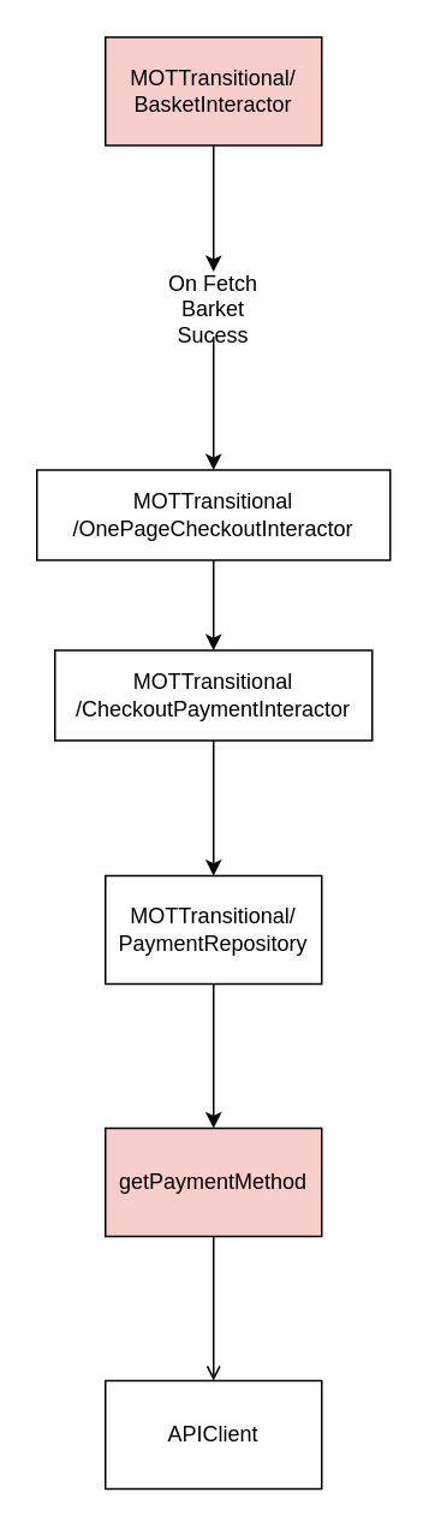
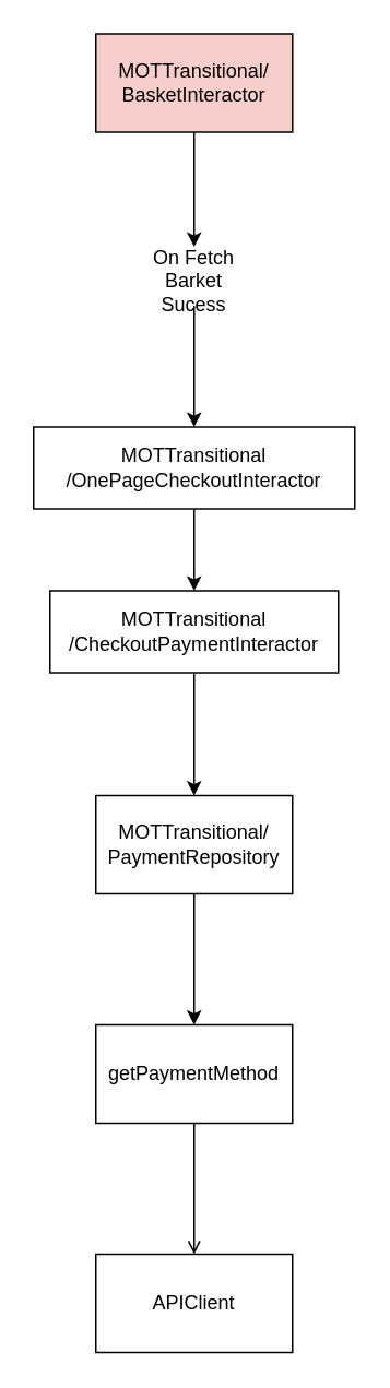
  <mxCell id="0" />
  <mxCell id="1" parent="0" />
  <mxCell id="2" value="" style="edgeStyle=orthogonalEdgeStyle;rounded=0;orthogonalLoop=1;jettySize=auto;html=1;" edge="1" parent="1" source="3"><mxGeometry relative="1" as="geometry"><mxPoint x="118" y="150" as="targetPoint" /></mxGeometry></mxCell>
  <mxCell id="3" value="MOTTransitional/&lt;br&gt;BasketInteractor" style="rounded=0;whiteSpace=wrap;html=1;fillColor=#f8cecc;" vertex="1" parent="1"><mxGeometry x="58" y="20" width="120" height="60" as="geometry" /></mxCell>
  <mxCell id="4" value="" style="edgeStyle=orthogonalEdgeStyle;rounded=0;orthogonalLoop=1;jettySize=auto;html=1;" edge="1" parent="1" source="5" target="11"><mxGeometry relative="1" as="geometry" /></mxCell>
  <mxCell id="5" value="MOTTransitional&lt;br&gt;/CheckoutPaymentInteractor" style="whiteSpace=wrap;html=1;rounded=0;" vertex="1" parent="1"><mxGeometry x="30" y="360" width="176" height="50" as="geometry" /></mxCell>
  <mxCell id="6" value="" style="edgeStyle=orthogonalEdgeStyle;rounded=0;orthogonalLoop=1;jettySize=auto;html=1;" edge="1" parent="1" source="7" target="9"><mxGeometry relative="1" as="geometry" /></mxCell>
  <mxCell id="7" value="On Fetch Barket Sucess&lt;br&gt;" style="text;html=1;strokeColor=none;fillColor=none;align=center;verticalAlign=middle;whiteSpace=wrap;rounded=0;" vertex="1" parent="1"><mxGeometry x="88" y="156" width="60" height="30" as="geometry" /></mxCell>
  <mxCell id="8" value="" style="edgeStyle=orthogonalEdgeStyle;rounded=0;orthogonalLoop=1;jettySize=auto;html=1;" edge="1" parent="1" source="9" target="5"><mxGeometry relative="1" as="geometry" /></mxCell>
  <mxCell id="9" value="MOTTransitional&lt;br&gt;/OnePageCheckoutInteractor" style="whiteSpace=wrap;html=1;" vertex="1" parent="1"><mxGeometry x="20" y="260" width="196" height="50" as="geometry" /></mxCell>
  <mxCell id="10" value="" style="edgeStyle=orthogonalEdgeStyle;rounded=0;orthogonalLoop=1;jettySize=auto;html=1;" edge="1" parent="1" source="11" target="13"><mxGeometry relative="1" as="geometry" /></mxCell>
  <mxCell id="11" value="MOTTransitional/&lt;br&gt;PaymentRepository&lt;br&gt;" style="whiteSpace=wrap;html=1;rounded=0;" vertex="1" parent="1"><mxGeometry x="58" y="485" width="120" height="60" as="geometry" /></mxCell>
  <mxCell id="12" value="" style="edgeStyle=orthogonalEdgeStyle;rounded=0;orthogonalLoop=1;jettySize=auto;html=1;endArrow=open;" edge="1" parent="1" source="13" target="14"><mxGeometry relative="1" as="geometry" /></mxCell>
- <mxCell id="13" value="getPaymentMethod" style="whiteSpace=wrap;html=1;rounded=0;fillColor=#f8cecc;" vertex="1" parent="1"><mxGeometry x="58" y="625" width="120" height="60" as="geometry" /></mxCell>
+ <mxCell id="13" value="getPaymentMethod" style="whiteSpace=wrap;html=1;rounded=0;" vertex="1" parent="1"><mxGeometry x="58" y="625" width="120" height="60" as="geometry" /></mxCell>
  <mxCell id="14" value="APIClient" style="whiteSpace=wrap;html=1;rounded=0;" vertex="1" parent="1"><mxGeometry x="58" y="765" width="120" height="60" as="geometry" /></mxCell>
